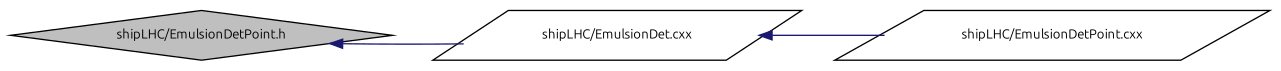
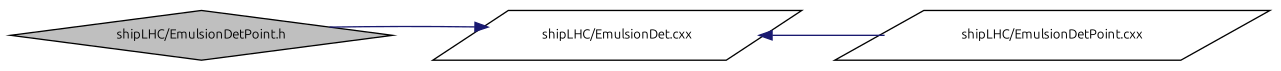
  digraph {
    fontname=Ubuntu
    rankdir=LR
    node [color=black fillcolor=white fontname=Ubuntu fontsize=10 shape=parallelogram style=filled]
    edge [color=midnightblue dir=back fontname=Ubuntu fontsize=10 labelfontname=Helvetica labelfontsize=10 style=solid]
    n1 [fillcolor=grey75 fontcolor=black height=0.2 label="shipLHC/EmulsionDetPoint.h" shape=diamond width=0.4]
    n2 [height=0.2 label="shipLHC/EmulsionDet.cxx" width=0.4]
    n3 [height=0.2 label="shipLHC/EmulsionDetPoint.cxx" width=0.4]
-   n1 -> n2
+   n2 -> n1
    n2 -> n3
  }
